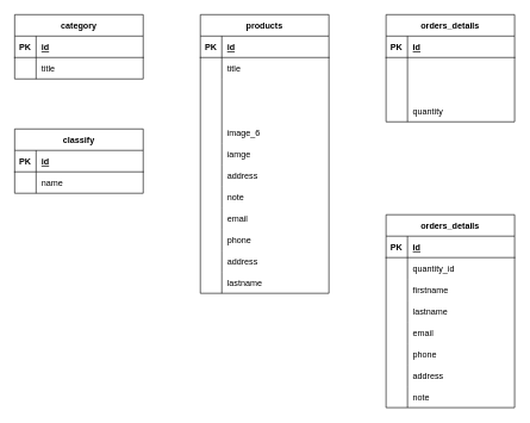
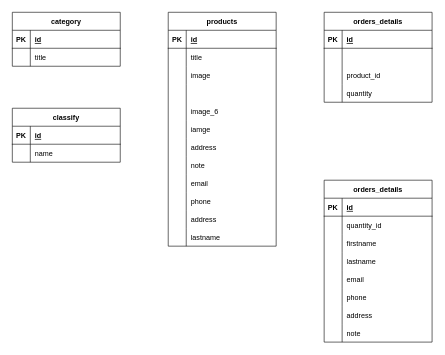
  <mxCell id="0" />
  <mxCell id="1" parent="0" />
  <mxCell id="2" value="category" style="shape=table;startSize=30;container=1;collapsible=1;childLayout=tableLayout;fixedRows=1;rowLines=0;fontStyle=1;align=center;resizeLast=1;" vertex="1" parent="1"><mxGeometry x="20" y="20" width="180" height="90" as="geometry" /></mxCell>
  <mxCell id="3" value="" style="shape=partialRectangle;collapsible=0;dropTarget=0;pointerEvents=0;fillColor=none;top=0;left=0;bottom=1;right=0;points=[[0,0.5],[1,0.5]];portConstraint=eastwest;" vertex="1" parent="2"><mxGeometry y="30" width="180" height="30" as="geometry" /></mxCell>
  <mxCell id="4" value="PK" style="shape=partialRectangle;connectable=0;fillColor=none;top=0;left=0;bottom=0;right=0;fontStyle=1;overflow=hidden;" vertex="1" parent="3"><mxGeometry width="30" height="30" as="geometry" /></mxCell>
  <mxCell id="5" value="id" style="shape=partialRectangle;connectable=0;fillColor=none;top=0;left=0;bottom=0;right=0;align=left;spacingLeft=6;fontStyle=5;overflow=hidden;" vertex="1" parent="3"><mxGeometry x="30" width="150" height="30" as="geometry" /></mxCell>
  <mxCell id="6" value="" style="shape=partialRectangle;collapsible=0;dropTarget=0;pointerEvents=0;fillColor=none;top=0;left=0;bottom=0;right=0;points=[[0,0.5],[1,0.5]];portConstraint=eastwest;" vertex="1" parent="2"><mxGeometry y="60" width="180" height="30" as="geometry" /></mxCell>
  <mxCell id="7" value="" style="shape=partialRectangle;connectable=0;fillColor=none;top=0;left=0;bottom=0;right=0;editable=1;overflow=hidden;" vertex="1" parent="6"><mxGeometry width="30" height="30" as="geometry" /></mxCell>
  <mxCell id="8" value="title" style="shape=partialRectangle;connectable=0;fillColor=none;top=0;left=0;bottom=0;right=0;align=left;spacingLeft=6;overflow=hidden;" vertex="1" parent="6"><mxGeometry x="30" width="150" height="30" as="geometry" /></mxCell>
  <mxCell id="9" value="classify" style="shape=table;startSize=30;container=1;collapsible=1;childLayout=tableLayout;fixedRows=1;rowLines=0;fontStyle=1;align=center;resizeLast=1;" vertex="1" parent="1"><mxGeometry x="20" y="180" width="180" height="90" as="geometry" /></mxCell>
  <mxCell id="10" value="" style="shape=partialRectangle;collapsible=0;dropTarget=0;pointerEvents=0;fillColor=none;top=0;left=0;bottom=1;right=0;points=[[0,0.5],[1,0.5]];portConstraint=eastwest;" vertex="1" parent="9"><mxGeometry y="30" width="180" height="30" as="geometry" /></mxCell>
  <mxCell id="11" value="PK" style="shape=partialRectangle;connectable=0;fillColor=none;top=0;left=0;bottom=0;right=0;fontStyle=1;overflow=hidden;" vertex="1" parent="10"><mxGeometry width="30" height="30" as="geometry" /></mxCell>
  <mxCell id="12" value="id" style="shape=partialRectangle;connectable=0;fillColor=none;top=0;left=0;bottom=0;right=0;align=left;spacingLeft=6;fontStyle=5;overflow=hidden;" vertex="1" parent="10"><mxGeometry x="30" width="150" height="30" as="geometry" /></mxCell>
  <mxCell id="13" value="" style="shape=partialRectangle;collapsible=0;dropTarget=0;pointerEvents=0;fillColor=none;top=0;left=0;bottom=0;right=0;points=[[0,0.5],[1,0.5]];portConstraint=eastwest;" vertex="1" parent="9"><mxGeometry y="60" width="180" height="30" as="geometry" /></mxCell>
  <mxCell id="14" value="" style="shape=partialRectangle;connectable=0;fillColor=none;top=0;left=0;bottom=0;right=0;editable=1;overflow=hidden;" vertex="1" parent="13"><mxGeometry width="30" height="30" as="geometry" /></mxCell>
  <mxCell id="15" value="name" style="shape=partialRectangle;connectable=0;fillColor=none;top=0;left=0;bottom=0;right=0;align=left;spacingLeft=6;overflow=hidden;" vertex="1" parent="13"><mxGeometry x="30" width="150" height="30" as="geometry" /></mxCell>
  <mxCell id="16" value="orders_details" style="shape=table;startSize=30;container=1;collapsible=1;childLayout=tableLayout;fixedRows=1;rowLines=0;fontStyle=1;align=center;resizeLast=1;" vertex="1" parent="1"><mxGeometry x="540" y="20" width="180" height="150" as="geometry" /></mxCell>
  <mxCell id="17" value="" style="shape=partialRectangle;collapsible=0;dropTarget=0;pointerEvents=0;fillColor=none;top=0;left=0;bottom=1;right=0;points=[[0,0.5],[1,0.5]];portConstraint=eastwest;" vertex="1" parent="16"><mxGeometry y="30" width="180" height="30" as="geometry" /></mxCell>
  <mxCell id="18" value="PK" style="shape=partialRectangle;connectable=0;fillColor=none;top=0;left=0;bottom=0;right=0;fontStyle=1;overflow=hidden;" vertex="1" parent="17"><mxGeometry width="30" height="30" as="geometry" /></mxCell>
  <mxCell id="19" value="id" style="shape=partialRectangle;connectable=0;fillColor=none;top=0;left=0;bottom=0;right=0;align=left;spacingLeft=6;fontStyle=5;overflow=hidden;" vertex="1" parent="17"><mxGeometry x="30" width="150" height="30" as="geometry" /></mxCell>
  <mxCell id="20" value="" style="shape=partialRectangle;collapsible=0;dropTarget=0;pointerEvents=0;fillColor=none;top=0;left=0;bottom=0;right=0;points=[[0,0.5],[1,0.5]];portConstraint=eastwest;" vertex="1" parent="16"><mxGeometry y="60" width="180" height="30" as="geometry" /></mxCell>
  <mxCell id="21" value="" style="shape=partialRectangle;connectable=0;fillColor=none;top=0;left=0;bottom=0;right=0;editable=1;overflow=hidden;" vertex="1" parent="20"><mxGeometry width="30" height="30" as="geometry" /></mxCell>
  <mxCell id="22" value="" style="shape=partialRectangle;collapsible=0;dropTarget=0;pointerEvents=0;fillColor=none;top=0;left=0;bottom=0;right=0;points=[[0,0.5],[1,0.5]];portConstraint=eastwest;" vertex="1" parent="16"><mxGeometry y="90" width="180" height="30" as="geometry" /></mxCell>
  <mxCell id="23" value="" style="shape=partialRectangle;connectable=0;fillColor=none;top=0;left=0;bottom=0;right=0;editable=1;overflow=hidden;" vertex="1" parent="22"><mxGeometry width="30" height="30" as="geometry" /></mxCell>
+ <mxCell id="24" value="product_id" style="shape=partialRectangle;connectable=0;fillColor=none;top=0;left=0;bottom=0;right=0;align=left;spacingLeft=6;overflow=hidden;" vertex="1" parent="22"><mxGeometry x="30" width="150" height="30" as="geometry" /></mxCell>
  <mxCell id="25" value="" style="shape=partialRectangle;collapsible=0;dropTarget=0;pointerEvents=0;fillColor=none;top=0;left=0;bottom=0;right=0;points=[[0,0.5],[1,0.5]];portConstraint=eastwest;" vertex="1" parent="16"><mxGeometry y="120" width="180" height="30" as="geometry" /></mxCell>
  <mxCell id="26" value="" style="shape=partialRectangle;connectable=0;fillColor=none;top=0;left=0;bottom=0;right=0;editable=1;overflow=hidden;" vertex="1" parent="25"><mxGeometry width="30" height="30" as="geometry" /></mxCell>
  <mxCell id="27" value="quantity" style="shape=partialRectangle;connectable=0;fillColor=none;top=0;left=0;bottom=0;right=0;align=left;spacingLeft=6;overflow=hidden;" vertex="1" parent="25"><mxGeometry x="30" width="150" height="30" as="geometry" /></mxCell>
  <mxCell id="28" value="orders_details" style="shape=table;startSize=30;container=1;collapsible=1;childLayout=tableLayout;fixedRows=1;rowLines=0;fontStyle=1;align=center;resizeLast=1;" vertex="1" parent="1"><mxGeometry x="540" y="300" width="180" height="270" as="geometry" /></mxCell>
  <mxCell id="29" value="" style="shape=partialRectangle;collapsible=0;dropTarget=0;pointerEvents=0;fillColor=none;top=0;left=0;bottom=1;right=0;points=[[0,0.5],[1,0.5]];portConstraint=eastwest;" vertex="1" parent="28"><mxGeometry y="30" width="180" height="30" as="geometry" /></mxCell>
  <mxCell id="30" value="PK" style="shape=partialRectangle;connectable=0;fillColor=none;top=0;left=0;bottom=0;right=0;fontStyle=1;overflow=hidden;" vertex="1" parent="29"><mxGeometry width="30" height="30" as="geometry" /></mxCell>
  <mxCell id="31" value="id" style="shape=partialRectangle;connectable=0;fillColor=none;top=0;left=0;bottom=0;right=0;align=left;spacingLeft=6;fontStyle=5;overflow=hidden;" vertex="1" parent="29"><mxGeometry x="30" width="150" height="30" as="geometry" /></mxCell>
  <mxCell id="32" value="" style="shape=partialRectangle;collapsible=0;dropTarget=0;pointerEvents=0;fillColor=none;top=0;left=0;bottom=0;right=0;points=[[0,0.5],[1,0.5]];portConstraint=eastwest;" vertex="1" parent="28"><mxGeometry y="60" width="180" height="30" as="geometry" /></mxCell>
  <mxCell id="33" value="" style="shape=partialRectangle;connectable=0;fillColor=none;top=0;left=0;bottom=0;right=0;editable=1;overflow=hidden;" vertex="1" parent="32"><mxGeometry width="30" height="30" as="geometry" /></mxCell>
  <mxCell id="34" value="quantity_id" style="shape=partialRectangle;connectable=0;fillColor=none;top=0;left=0;bottom=0;right=0;align=left;spacingLeft=6;overflow=hidden;" vertex="1" parent="32"><mxGeometry x="30" width="150" height="30" as="geometry" /></mxCell>
  <mxCell id="35" value="" style="shape=partialRectangle;collapsible=0;dropTarget=0;pointerEvents=0;fillColor=none;top=0;left=0;bottom=0;right=0;points=[[0,0.5],[1,0.5]];portConstraint=eastwest;" vertex="1" parent="28"><mxGeometry y="90" width="180" height="30" as="geometry" /></mxCell>
  <mxCell id="36" value="" style="shape=partialRectangle;connectable=0;fillColor=none;top=0;left=0;bottom=0;right=0;editable=1;overflow=hidden;" vertex="1" parent="35"><mxGeometry width="30" height="30" as="geometry" /></mxCell>
  <mxCell id="37" value="firstname" style="shape=partialRectangle;connectable=0;fillColor=none;top=0;left=0;bottom=0;right=0;align=left;spacingLeft=6;overflow=hidden;" vertex="1" parent="35"><mxGeometry x="30" width="150" height="30" as="geometry" /></mxCell>
  <mxCell id="38" value="" style="shape=partialRectangle;collapsible=0;dropTarget=0;pointerEvents=0;fillColor=none;top=0;left=0;bottom=0;right=0;points=[[0,0.5],[1,0.5]];portConstraint=eastwest;" vertex="1" parent="28"><mxGeometry y="120" width="180" height="30" as="geometry" /></mxCell>
  <mxCell id="39" value="" style="shape=partialRectangle;connectable=0;fillColor=none;top=0;left=0;bottom=0;right=0;editable=1;overflow=hidden;" vertex="1" parent="38"><mxGeometry width="30" height="30" as="geometry" /></mxCell>
  <mxCell id="40" value="lastname" style="shape=partialRectangle;connectable=0;fillColor=none;top=0;left=0;bottom=0;right=0;align=left;spacingLeft=6;overflow=hidden;" vertex="1" parent="38"><mxGeometry x="30" width="150" height="30" as="geometry" /></mxCell>
  <mxCell id="41" value="" style="shape=partialRectangle;collapsible=0;dropTarget=0;pointerEvents=0;fillColor=none;top=0;left=0;bottom=0;right=0;points=[[0,0.5],[1,0.5]];portConstraint=eastwest;" vertex="1" parent="28"><mxGeometry y="150" width="180" height="30" as="geometry" /></mxCell>
  <mxCell id="42" value="" style="shape=partialRectangle;connectable=0;fillColor=none;top=0;left=0;bottom=0;right=0;editable=1;overflow=hidden;" vertex="1" parent="41"><mxGeometry width="30" height="30" as="geometry" /></mxCell>
  <mxCell id="43" value="email" style="shape=partialRectangle;connectable=0;fillColor=none;top=0;left=0;bottom=0;right=0;align=left;spacingLeft=6;overflow=hidden;" vertex="1" parent="41"><mxGeometry x="30" width="150" height="30" as="geometry" /></mxCell>
  <mxCell id="44" value="" style="shape=partialRectangle;collapsible=0;dropTarget=0;pointerEvents=0;fillColor=none;top=0;left=0;bottom=0;right=0;points=[[0,0.5],[1,0.5]];portConstraint=eastwest;" vertex="1" parent="28"><mxGeometry y="180" width="180" height="30" as="geometry" /></mxCell>
  <mxCell id="45" value="" style="shape=partialRectangle;connectable=0;fillColor=none;top=0;left=0;bottom=0;right=0;editable=1;overflow=hidden;" vertex="1" parent="44"><mxGeometry width="30" height="30" as="geometry" /></mxCell>
  <mxCell id="46" value="phone" style="shape=partialRectangle;connectable=0;fillColor=none;top=0;left=0;bottom=0;right=0;align=left;spacingLeft=6;overflow=hidden;" vertex="1" parent="44"><mxGeometry x="30" width="150" height="30" as="geometry" /></mxCell>
  <mxCell id="47" value="" style="shape=partialRectangle;collapsible=0;dropTarget=0;pointerEvents=0;fillColor=none;top=0;left=0;bottom=0;right=0;points=[[0,0.5],[1,0.5]];portConstraint=eastwest;" vertex="1" parent="28"><mxGeometry y="210" width="180" height="30" as="geometry" /></mxCell>
  <mxCell id="48" value="" style="shape=partialRectangle;connectable=0;fillColor=none;top=0;left=0;bottom=0;right=0;editable=1;overflow=hidden;" vertex="1" parent="47"><mxGeometry width="30" height="30" as="geometry" /></mxCell>
  <mxCell id="49" value="address" style="shape=partialRectangle;connectable=0;fillColor=none;top=0;left=0;bottom=0;right=0;align=left;spacingLeft=6;overflow=hidden;" vertex="1" parent="47"><mxGeometry x="30" width="150" height="30" as="geometry" /></mxCell>
  <mxCell id="50" value="" style="shape=partialRectangle;collapsible=0;dropTarget=0;pointerEvents=0;fillColor=none;top=0;left=0;bottom=0;right=0;points=[[0,0.5],[1,0.5]];portConstraint=eastwest;" vertex="1" parent="28"><mxGeometry y="240" width="180" height="30" as="geometry" /></mxCell>
  <mxCell id="51" value="" style="shape=partialRectangle;connectable=0;fillColor=none;top=0;left=0;bottom=0;right=0;editable=1;overflow=hidden;" vertex="1" parent="50"><mxGeometry width="30" height="30" as="geometry" /></mxCell>
  <mxCell id="52" value="note" style="shape=partialRectangle;connectable=0;fillColor=none;top=0;left=0;bottom=0;right=0;align=left;spacingLeft=6;overflow=hidden;" vertex="1" parent="50"><mxGeometry x="30" width="150" height="30" as="geometry" /></mxCell>
  <mxCell id="53" value="products" style="shape=table;startSize=30;container=1;collapsible=1;childLayout=tableLayout;fixedRows=1;rowLines=0;fontStyle=1;align=center;resizeLast=1;" vertex="1" parent="1"><mxGeometry x="280" y="20" width="180" height="390" as="geometry" /></mxCell>
  <mxCell id="54" value="" style="shape=partialRectangle;collapsible=0;dropTarget=0;pointerEvents=0;fillColor=none;top=0;left=0;bottom=1;right=0;points=[[0,0.5],[1,0.5]];portConstraint=eastwest;" vertex="1" parent="53"><mxGeometry y="30" width="180" height="30" as="geometry" /></mxCell>
  <mxCell id="55" value="PK" style="shape=partialRectangle;connectable=0;fillColor=none;top=0;left=0;bottom=0;right=0;fontStyle=1;overflow=hidden;" vertex="1" parent="54"><mxGeometry width="30" height="30" as="geometry" /></mxCell>
  <mxCell id="56" value="id" style="shape=partialRectangle;connectable=0;fillColor=none;top=0;left=0;bottom=0;right=0;align=left;spacingLeft=6;fontStyle=5;overflow=hidden;" vertex="1" parent="54"><mxGeometry x="30" width="150" height="30" as="geometry" /></mxCell>
  <mxCell id="57" value="" style="shape=partialRectangle;collapsible=0;dropTarget=0;pointerEvents=0;fillColor=none;top=0;left=0;bottom=0;right=0;points=[[0,0.5],[1,0.5]];portConstraint=eastwest;" vertex="1" parent="53"><mxGeometry y="60" width="180" height="30" as="geometry" /></mxCell>
  <mxCell id="58" value="" style="shape=partialRectangle;connectable=0;fillColor=none;top=0;left=0;bottom=0;right=0;editable=1;overflow=hidden;" vertex="1" parent="57"><mxGeometry width="30" height="30" as="geometry" /></mxCell>
  <mxCell id="59" value="title" style="shape=partialRectangle;connectable=0;fillColor=none;top=0;left=0;bottom=0;right=0;align=left;spacingLeft=6;overflow=hidden;" vertex="1" parent="57"><mxGeometry x="30" width="150" height="30" as="geometry" /></mxCell>
  <mxCell id="60" value="" style="shape=partialRectangle;collapsible=0;dropTarget=0;pointerEvents=0;fillColor=none;top=0;left=0;bottom=0;right=0;points=[[0,0.5],[1,0.5]];portConstraint=eastwest;" vertex="1" parent="53"><mxGeometry y="90" width="180" height="30" as="geometry" /></mxCell>
  <mxCell id="61" value="" style="shape=partialRectangle;connectable=0;fillColor=none;top=0;left=0;bottom=0;right=0;editable=1;overflow=hidden;" vertex="1" parent="60"><mxGeometry width="30" height="30" as="geometry" /></mxCell>
+ <mxCell id="62" value="image" style="shape=partialRectangle;connectable=0;fillColor=none;top=0;left=0;bottom=0;right=0;align=left;spacingLeft=6;overflow=hidden;" vertex="1" parent="60"><mxGeometry x="30" width="150" height="30" as="geometry" /></mxCell>
  <mxCell id="63" value="" style="shape=partialRectangle;collapsible=0;dropTarget=0;pointerEvents=0;fillColor=none;top=0;left=0;bottom=0;right=0;points=[[0,0.5],[1,0.5]];portConstraint=eastwest;" vertex="1" parent="53"><mxGeometry y="120" width="180" height="30" as="geometry" /></mxCell>
  <mxCell id="64" value="" style="shape=partialRectangle;connectable=0;fillColor=none;top=0;left=0;bottom=0;right=0;editable=1;overflow=hidden;" vertex="1" parent="63"><mxGeometry width="30" height="30" as="geometry" /></mxCell>
  <mxCell id="65" value="" style="shape=partialRectangle;collapsible=0;dropTarget=0;pointerEvents=0;fillColor=none;top=0;left=0;bottom=0;right=0;points=[[0,0.5],[1,0.5]];portConstraint=eastwest;" vertex="1" parent="53"><mxGeometry y="150" width="180" height="30" as="geometry" /></mxCell>
  <mxCell id="66" value="" style="shape=partialRectangle;connectable=0;fillColor=none;top=0;left=0;bottom=0;right=0;editable=1;overflow=hidden;" vertex="1" parent="65"><mxGeometry width="30" height="30" as="geometry" /></mxCell>
  <mxCell id="67" value="image_6" style="shape=partialRectangle;connectable=0;fillColor=none;top=0;left=0;bottom=0;right=0;align=left;spacingLeft=6;overflow=hidden;" vertex="1" parent="65"><mxGeometry x="30" width="150" height="30" as="geometry" /></mxCell>
  <mxCell id="68" value="" style="shape=partialRectangle;collapsible=0;dropTarget=0;pointerEvents=0;fillColor=none;top=0;left=0;bottom=0;right=0;points=[[0,0.5],[1,0.5]];portConstraint=eastwest;" vertex="1" parent="53"><mxGeometry y="180" width="180" height="30" as="geometry" /></mxCell>
  <mxCell id="69" value="" style="shape=partialRectangle;connectable=0;fillColor=none;top=0;left=0;bottom=0;right=0;editable=1;overflow=hidden;" vertex="1" parent="68"><mxGeometry width="30" height="30" as="geometry" /></mxCell>
  <mxCell id="70" value="iamge" style="shape=partialRectangle;connectable=0;fillColor=none;top=0;left=0;bottom=0;right=0;align=left;spacingLeft=6;overflow=hidden;" vertex="1" parent="68"><mxGeometry x="30" width="150" height="30" as="geometry" /></mxCell>
  <mxCell id="71" value="" style="shape=partialRectangle;collapsible=0;dropTarget=0;pointerEvents=0;fillColor=none;top=0;left=0;bottom=0;right=0;points=[[0,0.5],[1,0.5]];portConstraint=eastwest;" vertex="1" parent="53"><mxGeometry y="210" width="180" height="30" as="geometry" /></mxCell>
  <mxCell id="72" value="" style="shape=partialRectangle;connectable=0;fillColor=none;top=0;left=0;bottom=0;right=0;editable=1;overflow=hidden;" vertex="1" parent="71"><mxGeometry width="30" height="30" as="geometry" /></mxCell>
  <mxCell id="73" value="address" style="shape=partialRectangle;connectable=0;fillColor=none;top=0;left=0;bottom=0;right=0;align=left;spacingLeft=6;overflow=hidden;" vertex="1" parent="71"><mxGeometry x="30" width="150" height="30" as="geometry" /></mxCell>
  <mxCell id="74" value="" style="shape=partialRectangle;collapsible=0;dropTarget=0;pointerEvents=0;fillColor=none;top=0;left=0;bottom=0;right=0;points=[[0,0.5],[1,0.5]];portConstraint=eastwest;" vertex="1" parent="53"><mxGeometry y="240" width="180" height="30" as="geometry" /></mxCell>
  <mxCell id="75" value="" style="shape=partialRectangle;connectable=0;fillColor=none;top=0;left=0;bottom=0;right=0;editable=1;overflow=hidden;" vertex="1" parent="74"><mxGeometry width="30" height="30" as="geometry" /></mxCell>
  <mxCell id="76" value="note" style="shape=partialRectangle;connectable=0;fillColor=none;top=0;left=0;bottom=0;right=0;align=left;spacingLeft=6;overflow=hidden;" vertex="1" parent="74"><mxGeometry x="30" width="150" height="30" as="geometry" /></mxCell>
  <mxCell id="77" value="" style="shape=partialRectangle;collapsible=0;dropTarget=0;pointerEvents=0;fillColor=none;top=0;left=0;bottom=0;right=0;points=[[0,0.5],[1,0.5]];portConstraint=eastwest;" vertex="1" parent="53"><mxGeometry y="270" width="180" height="30" as="geometry" /></mxCell>
  <mxCell id="78" value="" style="shape=partialRectangle;connectable=0;fillColor=none;top=0;left=0;bottom=0;right=0;editable=1;overflow=hidden;" vertex="1" parent="77"><mxGeometry width="30" height="30" as="geometry" /></mxCell>
  <mxCell id="79" value="email" style="shape=partialRectangle;connectable=0;fillColor=none;top=0;left=0;bottom=0;right=0;align=left;spacingLeft=6;overflow=hidden;" vertex="1" parent="77"><mxGeometry x="30" width="150" height="30" as="geometry" /></mxCell>
  <mxCell id="80" value="" style="shape=partialRectangle;collapsible=0;dropTarget=0;pointerEvents=0;fillColor=none;top=0;left=0;bottom=0;right=0;points=[[0,0.5],[1,0.5]];portConstraint=eastwest;" vertex="1" parent="53"><mxGeometry y="300" width="180" height="30" as="geometry" /></mxCell>
  <mxCell id="81" value="" style="shape=partialRectangle;connectable=0;fillColor=none;top=0;left=0;bottom=0;right=0;editable=1;overflow=hidden;" vertex="1" parent="80"><mxGeometry width="30" height="30" as="geometry" /></mxCell>
  <mxCell id="82" value="phone" style="shape=partialRectangle;connectable=0;fillColor=none;top=0;left=0;bottom=0;right=0;align=left;spacingLeft=6;overflow=hidden;" vertex="1" parent="80"><mxGeometry x="30" width="150" height="30" as="geometry" /></mxCell>
  <mxCell id="83" value="" style="shape=partialRectangle;collapsible=0;dropTarget=0;pointerEvents=0;fillColor=none;top=0;left=0;bottom=0;right=0;points=[[0,0.5],[1,0.5]];portConstraint=eastwest;" vertex="1" parent="53"><mxGeometry y="330" width="180" height="30" as="geometry" /></mxCell>
  <mxCell id="84" value="" style="shape=partialRectangle;connectable=0;fillColor=none;top=0;left=0;bottom=0;right=0;editable=1;overflow=hidden;" vertex="1" parent="83"><mxGeometry width="30" height="30" as="geometry" /></mxCell>
  <mxCell id="85" value="address" style="shape=partialRectangle;connectable=0;fillColor=none;top=0;left=0;bottom=0;right=0;align=left;spacingLeft=6;overflow=hidden;" vertex="1" parent="83"><mxGeometry x="30" width="150" height="30" as="geometry" /></mxCell>
  <mxCell id="86" value="" style="shape=partialRectangle;collapsible=0;dropTarget=0;pointerEvents=0;fillColor=none;top=0;left=0;bottom=0;right=0;points=[[0,0.5],[1,0.5]];portConstraint=eastwest;" vertex="1" parent="53"><mxGeometry y="360" width="180" height="30" as="geometry" /></mxCell>
  <mxCell id="87" value="" style="shape=partialRectangle;connectable=0;fillColor=none;top=0;left=0;bottom=0;right=0;editable=1;overflow=hidden;" vertex="1" parent="86"><mxGeometry width="30" height="30" as="geometry" /></mxCell>
  <mxCell id="88" value="lastname" style="shape=partialRectangle;connectable=0;fillColor=none;top=0;left=0;bottom=0;right=0;align=left;spacingLeft=6;overflow=hidden;" vertex="1" parent="86"><mxGeometry x="30" width="150" height="30" as="geometry" /></mxCell>
